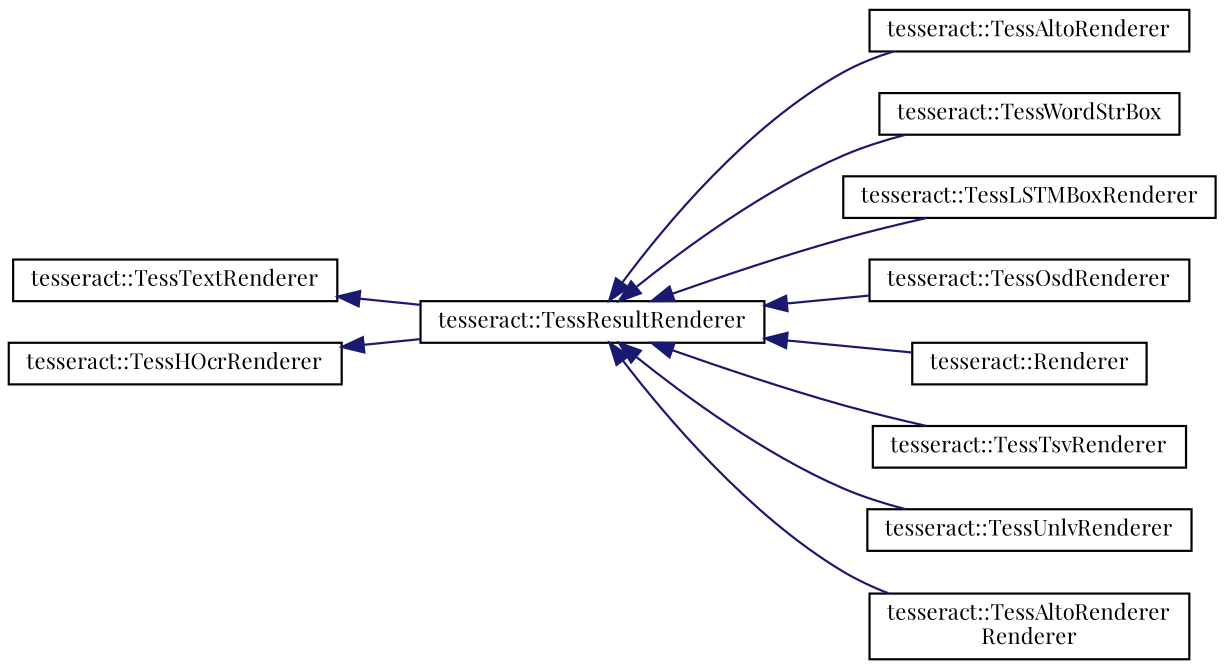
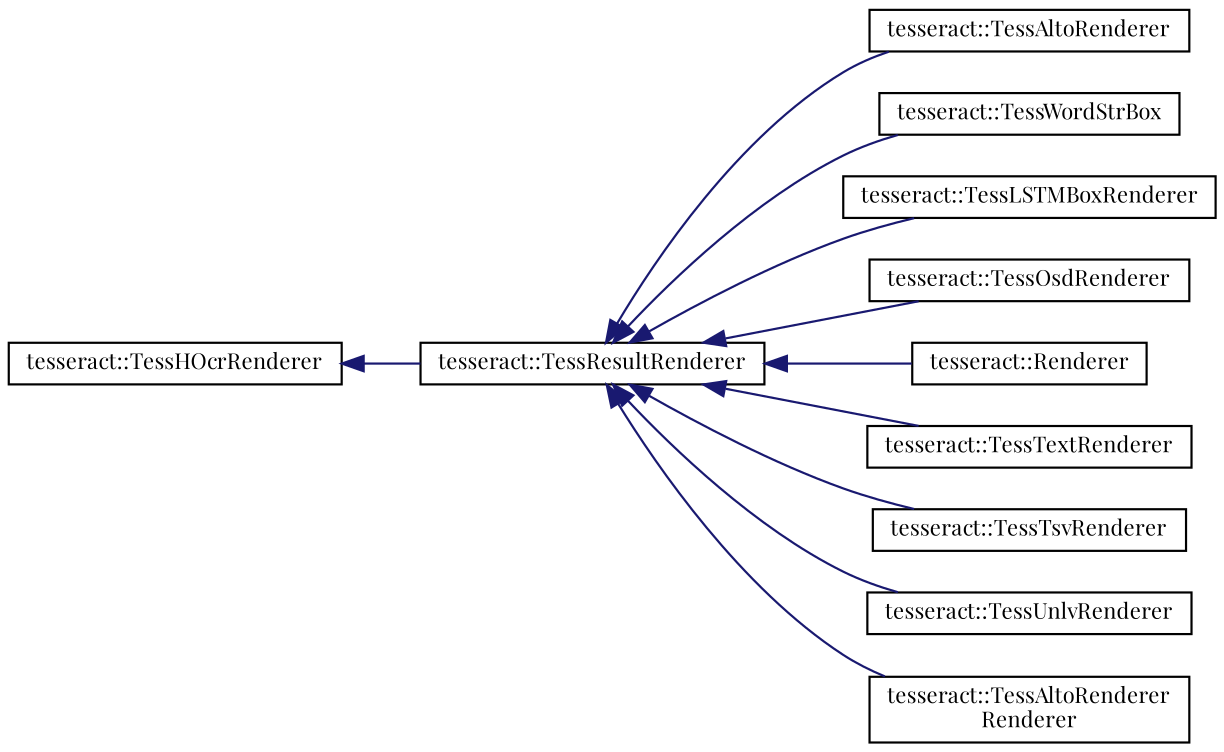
  digraph {
    fontname="Playfair Display"
    rankdir=LR
    node [color=black fillcolor=white fontname="Playfair Display" fontsize=10 shape=record style=filled]
    edge [color=midnightblue dir=back fontname="Playfair Display" fontsize=10 labelfontname=Helvetica labelfontsize=10 style=solid]
    n1 [height=0.2 label="tesseract::TessResultRenderer" width=0.4]
    n2 [height=0.2 label="tesseract::TessAltoRenderer" width=0.4]
    n3 [height=0.2 label="tesseract::TessWordStrBox" width=0.4]
    n4 [height=0.2 label="tesseract::TessLSTMBoxRenderer" width=0.4]
    n5 [height=0.2 label="tesseract::TessOsdRenderer" width=0.4]
    n6 [height=0.2 label="tesseract::Renderer" width=0.4]
    n7 [height=0.2 label="tesseract::TessTextRenderer" width=0.4]
    n8 [height=0.2 label="tesseract::TessTsvRenderer" width=0.4]
    n9 [height=0.2 label="tesseract::TessUnlvRenderer" width=0.4]
    n10 [height=0.2 label="tesseract::TessAltoRenderer\lRenderer" width=0.4]
    n11 [height=0.2 label="tesseract::TessHOcrRenderer" width=0.4]
    n1 -> n2
    n1 -> n3
    n1 -> n4
    n1 -> n5
    n1 -> n6
-   n7 -> n1
+   n1 -> n7
    n1 -> n8
    n1 -> n9
    n1 -> n10
    n11 -> n1
  }
